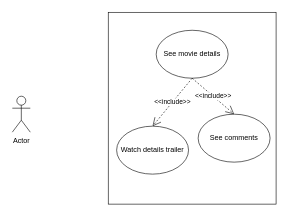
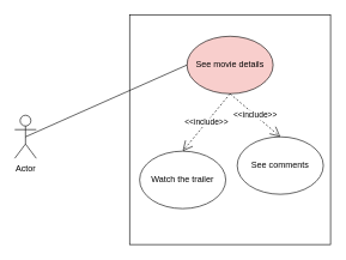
  <mxCell id="0" />
  <mxCell id="1" parent="0" />
  <mxCell id="2" value="Actor" style="shape=umlActor;verticalLabelPosition=bottom;verticalAlign=top;html=1;" vertex="1" parent="1"><mxGeometry x="20" y="160" width="30" height="60" as="geometry" /></mxCell>
  <mxCell id="3" value="" style="rounded=0;whiteSpace=wrap;html=1;" vertex="1" parent="1"><mxGeometry x="180" y="20" width="280" height="320" as="geometry" /></mxCell>
- <mxCell id="4" value="See movie details" style="ellipse;whiteSpace=wrap;html=1;" vertex="1" parent="1"><mxGeometry x="260" y="50" width="120" height="80" as="geometry" /></mxCell>
- <mxCell id="5" value="Watch details trailer" style="ellipse;whiteSpace=wrap;html=1;" vertex="1" parent="1"><mxGeometry x="194" y="210" width="120" height="80" as="geometry" /></mxCell>
+ <mxCell id="4" value="See movie details" style="ellipse;whiteSpace=wrap;html=1;fillColor=#f8cecc;" vertex="1" parent="1"><mxGeometry x="260" y="50" width="120" height="80" as="geometry" /></mxCell>
+ <mxCell id="5" value="Watch the trailer" style="ellipse;whiteSpace=wrap;html=1;" vertex="1" parent="1"><mxGeometry x="194" y="210" width="120" height="80" as="geometry" /></mxCell>
  <mxCell id="6" value="See comments" style="ellipse;whiteSpace=wrap;html=1;" vertex="1" parent="1"><mxGeometry x="330" y="190" width="120" height="80" as="geometry" /></mxCell>
+ <mxCell id="7" value="" style="endArrow=none;html=1;rounded=0;entryX=0;entryY=0.5;entryDx=0;entryDy=0;exitX=0.5;exitY=0.5;exitDx=0;exitDy=0;exitPerimeter=0;" edge="1" parent="1" source="2" target="4"><mxGeometry width="50" height="50" relative="1" as="geometry"><mxPoint x="60" y="200" as="sourcePoint" /><mxPoint x="340" y="190" as="targetPoint" /></mxGeometry></mxCell>
  <mxCell id="8" value="&amp;lt;&amp;lt;include&amp;gt;&amp;gt;" style="endArrow=open;endSize=12;dashed=1;html=1;rounded=0;exitX=0.5;exitY=1;exitDx=0;exitDy=0;entryX=0.5;entryY=0;entryDx=0;entryDy=0;" edge="1" parent="1" source="4" target="5"><mxGeometry width="160" relative="1" as="geometry"><mxPoint x="230" y="220" as="sourcePoint" /><mxPoint x="390" y="220" as="targetPoint" /></mxGeometry></mxCell>
  <mxCell id="9" value="&amp;lt;&amp;lt;include&amp;gt;&amp;gt;" style="endArrow=open;endSize=12;dashed=1;html=1;rounded=0;entryX=0.5;entryY=0;entryDx=0;entryDy=0;" edge="1" parent="1" target="6"><mxGeometry width="160" relative="1" as="geometry"><mxPoint x="320" y="130" as="sourcePoint" /><mxPoint x="430" y="230" as="targetPoint" /></mxGeometry></mxCell>
